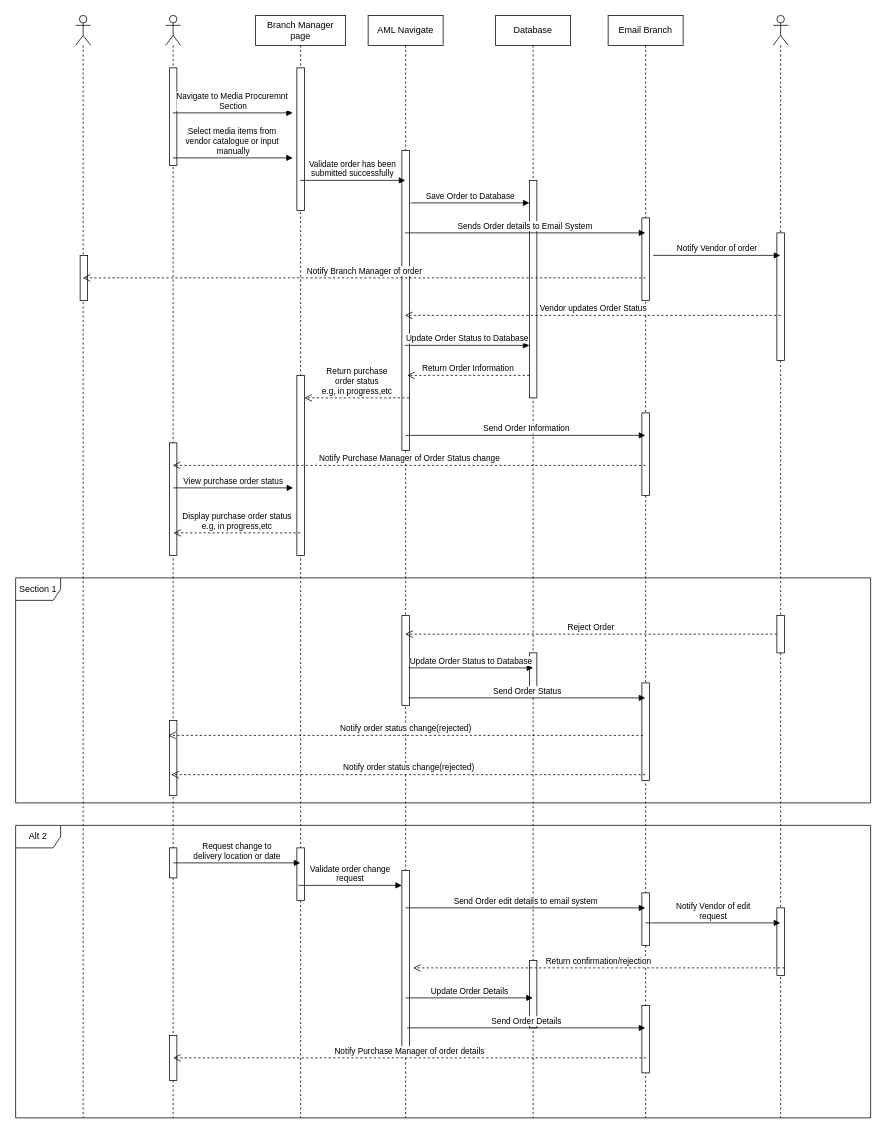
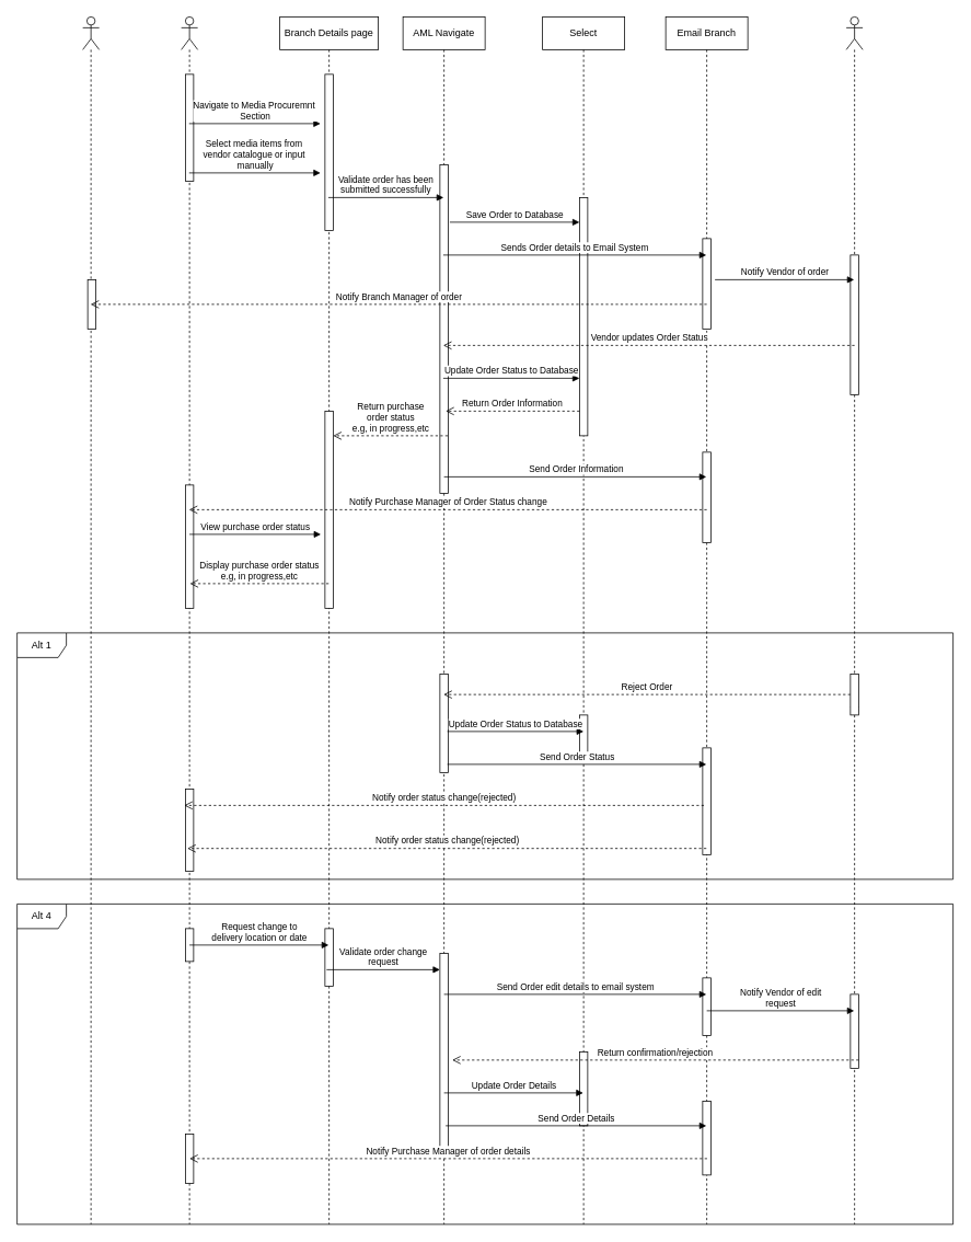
  <mxCell id="0" />
  <mxCell id="1" parent="0" />
  <mxCell id="2" value="" style="shape=umlLifeline;perimeter=lifelinePerimeter;whiteSpace=wrap;html=1;container=1;dropTarget=0;collapsible=0;recursiveResize=0;outlineConnect=0;portConstraint=eastwest;newEdgeStyle={&quot;curved&quot;:0,&quot;rounded&quot;:0};participant=umlActor;" parent="1" vertex="1"><mxGeometry x="100" y="20" width="20" height="1470" as="geometry" /></mxCell>
  <mxCell id="3" value="" style="html=1;points=[[0,0,0,0,5],[0,1,0,0,-5],[1,0,0,0,5],[1,1,0,0,-5]];perimeter=orthogonalPerimeter;outlineConnect=0;targetShapes=umlLifeline;portConstraint=eastwest;newEdgeStyle={&quot;curved&quot;:0,&quot;rounded&quot;:0};" parent="2" vertex="1"><mxGeometry x="6" y="320" width="10" height="60" as="geometry" /></mxCell>
  <mxCell id="4" value="" style="shape=umlLifeline;perimeter=lifelinePerimeter;whiteSpace=wrap;html=1;container=1;dropTarget=0;collapsible=0;recursiveResize=0;outlineConnect=0;portConstraint=eastwest;newEdgeStyle={&quot;curved&quot;:0,&quot;rounded&quot;:0};participant=umlActor;" parent="1" vertex="1"><mxGeometry x="220" y="20" width="20" height="1470" as="geometry" /></mxCell>
  <mxCell id="5" value="" style="html=1;points=[[0,0,0,0,5],[0,1,0,0,-5],[1,0,0,0,5],[1,1,0,0,-5]];perimeter=orthogonalPerimeter;outlineConnect=0;targetShapes=umlLifeline;portConstraint=eastwest;newEdgeStyle={&quot;curved&quot;:0,&quot;rounded&quot;:0};" parent="4" vertex="1"><mxGeometry x="5" y="70" width="10" height="130" as="geometry" /></mxCell>
  <mxCell id="6" value="" style="html=1;points=[[0,0,0,0,5],[0,1,0,0,-5],[1,0,0,0,5],[1,1,0,0,-5]];perimeter=orthogonalPerimeter;outlineConnect=0;targetShapes=umlLifeline;portConstraint=eastwest;newEdgeStyle={&quot;curved&quot;:0,&quot;rounded&quot;:0};" parent="4" vertex="1"><mxGeometry x="5" y="570" width="10" height="150" as="geometry" /></mxCell>
  <mxCell id="7" value="" style="html=1;points=[[0,0,0,0,5],[0,1,0,0,-5],[1,0,0,0,5],[1,1,0,0,-5]];perimeter=orthogonalPerimeter;outlineConnect=0;targetShapes=umlLifeline;portConstraint=eastwest;newEdgeStyle={&quot;curved&quot;:0,&quot;rounded&quot;:0};" parent="4" vertex="1"><mxGeometry x="5" y="940" width="10" height="100" as="geometry" /></mxCell>
  <mxCell id="8" value="" style="html=1;points=[[0,0,0,0,5],[0,1,0,0,-5],[1,0,0,0,5],[1,1,0,0,-5]];perimeter=orthogonalPerimeter;outlineConnect=0;targetShapes=umlLifeline;portConstraint=eastwest;newEdgeStyle={&quot;curved&quot;:0,&quot;rounded&quot;:0};" parent="4" vertex="1"><mxGeometry x="5" y="1110" width="10" height="40" as="geometry" /></mxCell>
  <mxCell id="9" value="" style="html=1;points=[[0,0,0,0,5],[0,1,0,0,-5],[1,0,0,0,5],[1,1,0,0,-5]];perimeter=orthogonalPerimeter;outlineConnect=0;targetShapes=umlLifeline;portConstraint=eastwest;newEdgeStyle={&quot;curved&quot;:0,&quot;rounded&quot;:0};" parent="4" vertex="1"><mxGeometry x="5" y="1360" width="10" height="60" as="geometry" /></mxCell>
- <mxCell id="10" value="Branch Manager page" style="shape=umlLifeline;perimeter=lifelinePerimeter;whiteSpace=wrap;html=1;container=1;dropTarget=0;collapsible=0;recursiveResize=0;outlineConnect=0;portConstraint=eastwest;newEdgeStyle={&quot;curved&quot;:0,&quot;rounded&quot;:0};" parent="1" vertex="1"><mxGeometry x="340" y="20" width="120" height="1470" as="geometry" /></mxCell>
+ <mxCell id="10" value="Branch Details page" style="shape=umlLifeline;perimeter=lifelinePerimeter;whiteSpace=wrap;html=1;container=1;dropTarget=0;collapsible=0;recursiveResize=0;outlineConnect=0;portConstraint=eastwest;newEdgeStyle={&quot;curved&quot;:0,&quot;rounded&quot;:0};" parent="1" vertex="1"><mxGeometry x="340" y="20" width="120" height="1470" as="geometry" /></mxCell>
  <mxCell id="11" value="" style="html=1;points=[[0,0,0,0,5],[0,1,0,0,-5],[1,0,0,0,5],[1,1,0,0,-5]];perimeter=orthogonalPerimeter;outlineConnect=0;targetShapes=umlLifeline;portConstraint=eastwest;newEdgeStyle={&quot;curved&quot;:0,&quot;rounded&quot;:0};" parent="10" vertex="1"><mxGeometry x="55" y="480" width="10" height="240" as="geometry" /></mxCell>
  <mxCell id="12" value="" style="html=1;points=[[0,0,0,0,5],[0,1,0,0,-5],[1,0,0,0,5],[1,1,0,0,-5]];perimeter=orthogonalPerimeter;outlineConnect=0;targetShapes=umlLifeline;portConstraint=eastwest;newEdgeStyle={&quot;curved&quot;:0,&quot;rounded&quot;:0};" parent="10" vertex="1"><mxGeometry x="55" y="70" width="10" height="190" as="geometry" /></mxCell>
  <mxCell id="13" value="" style="html=1;points=[[0,0,0,0,5],[0,1,0,0,-5],[1,0,0,0,5],[1,1,0,0,-5]];perimeter=orthogonalPerimeter;outlineConnect=0;targetShapes=umlLifeline;portConstraint=eastwest;newEdgeStyle={&quot;curved&quot;:0,&quot;rounded&quot;:0};" parent="10" vertex="1"><mxGeometry x="55" y="1110" width="10" height="70" as="geometry" /></mxCell>
  <mxCell id="14" value="" style="shape=umlLifeline;perimeter=lifelinePerimeter;whiteSpace=wrap;html=1;container=1;dropTarget=0;collapsible=0;recursiveResize=0;outlineConnect=0;portConstraint=eastwest;newEdgeStyle={&quot;curved&quot;:0,&quot;rounded&quot;:0};participant=umlActor;" parent="1" vertex="1"><mxGeometry x="1030" y="20" width="20" height="1470" as="geometry" /></mxCell>
  <mxCell id="15" value="" style="html=1;points=[[0,0,0,0,5],[0,1,0,0,-5],[1,0,0,0,5],[1,1,0,0,-5]];perimeter=orthogonalPerimeter;outlineConnect=0;targetShapes=umlLifeline;portConstraint=eastwest;newEdgeStyle={&quot;curved&quot;:0,&quot;rounded&quot;:0};" parent="14" vertex="1"><mxGeometry x="5" y="290" width="10" height="170" as="geometry" /></mxCell>
  <mxCell id="16" value="" style="html=1;points=[[0,0,0,0,5],[0,1,0,0,-5],[1,0,0,0,5],[1,1,0,0,-5]];perimeter=orthogonalPerimeter;outlineConnect=0;targetShapes=umlLifeline;portConstraint=eastwest;newEdgeStyle={&quot;curved&quot;:0,&quot;rounded&quot;:0};" parent="14" vertex="1"><mxGeometry x="5" y="1190" width="10" height="90" as="geometry" /></mxCell>
  <mxCell id="17" value="Navigate to Media Procuremnt&amp;nbsp;&lt;div&gt;Section&lt;/div&gt;" style="html=1;verticalAlign=bottom;endArrow=block;curved=0;rounded=0;" parent="1" edge="1"><mxGeometry width="80" relative="1" as="geometry"><mxPoint x="229.5" y="150" as="sourcePoint" /><mxPoint x="389.5" y="150" as="targetPoint" /></mxGeometry></mxCell>
  <mxCell id="18" value="Select media items from&amp;nbsp;&lt;div&gt;vendor catalogue or input&amp;nbsp;&lt;/div&gt;&lt;div&gt;manually&lt;/div&gt;" style="html=1;verticalAlign=bottom;endArrow=block;curved=0;rounded=0;" parent="1" edge="1"><mxGeometry width="80" relative="1" as="geometry"><mxPoint x="229.5" y="210" as="sourcePoint" /><mxPoint x="389.5" y="210" as="targetPoint" /></mxGeometry></mxCell>
  <mxCell id="19" value="Notify Vendor of order" style="html=1;verticalAlign=bottom;endArrow=block;curved=0;rounded=0;" parent="1" target="14" edge="1"><mxGeometry width="80" relative="1" as="geometry"><mxPoint x="870.001" y="340" as="sourcePoint" /><mxPoint x="1010" y="360" as="targetPoint" /></mxGeometry></mxCell>
  <mxCell id="20" value="View purchase order status" style="html=1;verticalAlign=bottom;endArrow=block;curved=0;rounded=0;" parent="1" edge="1"><mxGeometry x="0.006" width="80" relative="1" as="geometry"><mxPoint x="230" y="650" as="sourcePoint" /><mxPoint x="390" y="650" as="targetPoint" /><mxPoint as="offset" /></mxGeometry></mxCell>
  <mxCell id="21" value="AML Navigate" style="shape=umlLifeline;perimeter=lifelinePerimeter;whiteSpace=wrap;html=1;container=1;dropTarget=0;collapsible=0;recursiveResize=0;outlineConnect=0;portConstraint=eastwest;newEdgeStyle={&quot;curved&quot;:0,&quot;rounded&quot;:0};" parent="1" vertex="1"><mxGeometry x="490" y="20" width="100" height="1470" as="geometry" /></mxCell>
  <mxCell id="22" value="" style="html=1;points=[[0,0,0,0,5],[0,1,0,0,-5],[1,0,0,0,5],[1,1,0,0,-5]];perimeter=orthogonalPerimeter;outlineConnect=0;targetShapes=umlLifeline;portConstraint=eastwest;newEdgeStyle={&quot;curved&quot;:0,&quot;rounded&quot;:0};" parent="21" vertex="1"><mxGeometry x="45" y="180" width="10" height="400" as="geometry" /></mxCell>
  <mxCell id="23" value="" style="html=1;points=[[0,0,0,0,5],[0,1,0,0,-5],[1,0,0,0,5],[1,1,0,0,-5]];perimeter=orthogonalPerimeter;outlineConnect=0;targetShapes=umlLifeline;portConstraint=eastwest;newEdgeStyle={&quot;curved&quot;:0,&quot;rounded&quot;:0};" parent="21" vertex="1"><mxGeometry x="45" y="800" width="10" height="120" as="geometry" /></mxCell>
  <mxCell id="24" value="" style="html=1;points=[[0,0,0,0,5],[0,1,0,0,-5],[1,0,0,0,5],[1,1,0,0,-5]];perimeter=orthogonalPerimeter;outlineConnect=0;targetShapes=umlLifeline;portConstraint=eastwest;newEdgeStyle={&quot;curved&quot;:0,&quot;rounded&quot;:0};" parent="21" vertex="1"><mxGeometry x="45" y="1140" width="10" height="240" as="geometry" /></mxCell>
  <mxCell id="25" value="Save Order to Database" style="html=1;verticalAlign=bottom;endArrow=block;curved=0;rounded=0;" parent="1" target="27" edge="1"><mxGeometry width="80" relative="1" as="geometry"><mxPoint x="547" y="270" as="sourcePoint" /><mxPoint x="697" y="270" as="targetPoint" /></mxGeometry></mxCell>
- <mxCell id="26" value="Database" style="shape=umlLifeline;perimeter=lifelinePerimeter;whiteSpace=wrap;html=1;container=1;dropTarget=0;collapsible=0;recursiveResize=0;outlineConnect=0;portConstraint=eastwest;newEdgeStyle={&quot;curved&quot;:0,&quot;rounded&quot;:0};" parent="1" vertex="1"><mxGeometry x="660" y="20" width="100" height="1470" as="geometry" /></mxCell>
+ <mxCell id="26" value="Select" style="shape=umlLifeline;perimeter=lifelinePerimeter;whiteSpace=wrap;html=1;container=1;dropTarget=0;collapsible=0;recursiveResize=0;outlineConnect=0;portConstraint=eastwest;newEdgeStyle={&quot;curved&quot;:0,&quot;rounded&quot;:0};" parent="1" vertex="1"><mxGeometry x="660" y="20" width="100" height="1470" as="geometry" /></mxCell>
  <mxCell id="27" value="" style="html=1;points=[[0,0,0,0,5],[0,1,0,0,-5],[1,0,0,0,5],[1,1,0,0,-5]];perimeter=orthogonalPerimeter;outlineConnect=0;targetShapes=umlLifeline;portConstraint=eastwest;newEdgeStyle={&quot;curved&quot;:0,&quot;rounded&quot;:0};" parent="26" vertex="1"><mxGeometry x="45" y="220" width="10" height="290" as="geometry" /></mxCell>
  <mxCell id="28" value="" style="html=1;points=[[0,0,0,0,5],[0,1,0,0,-5],[1,0,0,0,5],[1,1,0,0,-5]];perimeter=orthogonalPerimeter;outlineConnect=0;targetShapes=umlLifeline;portConstraint=eastwest;newEdgeStyle={&quot;curved&quot;:0,&quot;rounded&quot;:0};" parent="26" vertex="1"><mxGeometry x="45" y="850" width="10" height="50" as="geometry" /></mxCell>
  <mxCell id="29" value="" style="html=1;points=[[0,0,0,0,5],[0,1,0,0,-5],[1,0,0,0,5],[1,1,0,0,-5]];perimeter=orthogonalPerimeter;outlineConnect=0;targetShapes=umlLifeline;portConstraint=eastwest;newEdgeStyle={&quot;curved&quot;:0,&quot;rounded&quot;:0};" parent="26" vertex="1"><mxGeometry x="45" y="1260" width="10" height="90" as="geometry" /></mxCell>
  <mxCell id="30" value="Email Branch" style="shape=umlLifeline;perimeter=lifelinePerimeter;whiteSpace=wrap;html=1;container=1;dropTarget=0;collapsible=0;recursiveResize=0;outlineConnect=0;portConstraint=eastwest;newEdgeStyle={&quot;curved&quot;:0,&quot;rounded&quot;:0};" parent="1" vertex="1"><mxGeometry x="810" y="20" width="100" height="1470" as="geometry" /></mxCell>
  <mxCell id="31" value="" style="html=1;points=[[0,0,0,0,5],[0,1,0,0,-5],[1,0,0,0,5],[1,1,0,0,-5]];perimeter=orthogonalPerimeter;outlineConnect=0;targetShapes=umlLifeline;portConstraint=eastwest;newEdgeStyle={&quot;curved&quot;:0,&quot;rounded&quot;:0};" parent="30" vertex="1"><mxGeometry x="45" y="270" width="10" height="110" as="geometry" /></mxCell>
  <mxCell id="32" value="" style="html=1;points=[[0,0,0,0,5],[0,1,0,0,-5],[1,0,0,0,5],[1,1,0,0,-5]];perimeter=orthogonalPerimeter;outlineConnect=0;targetShapes=umlLifeline;portConstraint=eastwest;newEdgeStyle={&quot;curved&quot;:0,&quot;rounded&quot;:0};" parent="30" vertex="1"><mxGeometry x="45" y="530" width="10" height="110" as="geometry" /></mxCell>
  <mxCell id="33" value="" style="html=1;points=[[0,0,0,0,5],[0,1,0,0,-5],[1,0,0,0,5],[1,1,0,0,-5]];perimeter=orthogonalPerimeter;outlineConnect=0;targetShapes=umlLifeline;portConstraint=eastwest;newEdgeStyle={&quot;curved&quot;:0,&quot;rounded&quot;:0};" parent="30" vertex="1"><mxGeometry x="45" y="890" width="10" height="130" as="geometry" /></mxCell>
  <mxCell id="34" value="" style="html=1;points=[[0,0,0,0,5],[0,1,0,0,-5],[1,0,0,0,5],[1,1,0,0,-5]];perimeter=orthogonalPerimeter;outlineConnect=0;targetShapes=umlLifeline;portConstraint=eastwest;newEdgeStyle={&quot;curved&quot;:0,&quot;rounded&quot;:0};" parent="30" vertex="1"><mxGeometry x="45" y="1170" width="10" height="70" as="geometry" /></mxCell>
  <mxCell id="35" value="" style="html=1;points=[[0,0,0,0,5],[0,1,0,0,-5],[1,0,0,0,5],[1,1,0,0,-5]];perimeter=orthogonalPerimeter;outlineConnect=0;targetShapes=umlLifeline;portConstraint=eastwest;newEdgeStyle={&quot;curved&quot;:0,&quot;rounded&quot;:0};" parent="30" vertex="1"><mxGeometry x="45" y="1320" width="10" height="90" as="geometry" /></mxCell>
  <mxCell id="36" value="Validate order has been&lt;br&gt;submitted successfully" style="html=1;verticalAlign=bottom;endArrow=block;curved=0;rounded=0;" parent="1" edge="1"><mxGeometry width="80" relative="1" as="geometry"><mxPoint x="399.071" y="240" as="sourcePoint" /><mxPoint x="539.5" y="240" as="targetPoint" /></mxGeometry></mxCell>
  <mxCell id="37" value="Sends Order details to Email System" style="html=1;verticalAlign=bottom;endArrow=block;curved=0;rounded=0;" parent="1" target="30" edge="1"><mxGeometry width="80" relative="1" as="geometry"><mxPoint x="539" y="310" as="sourcePoint" /><mxPoint x="697" y="310" as="targetPoint" /></mxGeometry></mxCell>
  <mxCell id="38" value="Notify Branch Manager of order" style="html=1;verticalAlign=bottom;endArrow=open;dashed=1;endSize=8;curved=0;rounded=0;" parent="1" target="2" edge="1"><mxGeometry relative="1" as="geometry"><mxPoint x="860" y="370" as="sourcePoint" /><mxPoint x="780" y="370" as="targetPoint" /></mxGeometry></mxCell>
  <mxCell id="39" value="Display purchase order status&lt;div&gt;e.g, in progress,etc&lt;/div&gt;" style="html=1;verticalAlign=bottom;endArrow=open;dashed=1;endSize=8;curved=0;rounded=0;" parent="1" source="10" edge="1"><mxGeometry relative="1" as="geometry"><mxPoint x="385" y="710" as="sourcePoint" /><mxPoint x="230.5" y="710" as="targetPoint" /></mxGeometry></mxCell>
  <mxCell id="40" value="Vendor updates Order Status" style="html=1;verticalAlign=bottom;endArrow=open;dashed=1;endSize=8;curved=0;rounded=0;" parent="1" edge="1"><mxGeometry relative="1" as="geometry"><mxPoint x="1040" y="420" as="sourcePoint" /><mxPoint x="539.071" y="420" as="targetPoint" /></mxGeometry></mxCell>
  <mxCell id="41" value="Update Order Status to Database" style="html=1;verticalAlign=bottom;endArrow=block;curved=0;rounded=0;" parent="1" target="27" edge="1"><mxGeometry width="80" relative="1" as="geometry"><mxPoint x="539" y="460" as="sourcePoint" /><mxPoint x="697" y="460" as="targetPoint" /></mxGeometry></mxCell>
  <mxCell id="42" value="Return purchase&lt;div&gt;order status&lt;div&gt;e.g, in progress,etc&lt;/div&gt;&lt;/div&gt;" style="html=1;verticalAlign=bottom;endArrow=open;dashed=1;endSize=8;curved=0;rounded=0;" parent="1" target="11" edge="1"><mxGeometry relative="1" as="geometry"><mxPoint x="544.5" y="530" as="sourcePoint" /><mxPoint x="390" y="530" as="targetPoint" /></mxGeometry></mxCell>
  <mxCell id="43" value="Return Order Information" style="html=1;verticalAlign=bottom;endArrow=open;dashed=1;endSize=8;curved=0;rounded=0;" parent="1" source="27" edge="1"><mxGeometry relative="1" as="geometry"><mxPoint x="696.5" y="500" as="sourcePoint" /><mxPoint x="542" y="500" as="targetPoint" /></mxGeometry></mxCell>
  <mxCell id="44" value="Send Order Information" style="html=1;verticalAlign=bottom;endArrow=block;curved=0;rounded=0;" parent="1" target="30" edge="1"><mxGeometry x="0.006" width="80" relative="1" as="geometry"><mxPoint x="540" y="580" as="sourcePoint" /><mxPoint x="550" y="580" as="targetPoint" /><mxPoint as="offset" /></mxGeometry></mxCell>
  <mxCell id="45" value="Notify Purchase Manager of Order Status change" style="html=1;verticalAlign=bottom;endArrow=open;dashed=1;endSize=8;curved=0;rounded=0;" parent="1" target="4" edge="1"><mxGeometry relative="1" as="geometry"><mxPoint x="860" y="620" as="sourcePoint" /><mxPoint x="780" y="620" as="targetPoint" /></mxGeometry></mxCell>
  <mxCell id="46" value="Reject Order" style="html=1;verticalAlign=bottom;endArrow=open;dashed=1;endSize=8;curved=0;rounded=0;" parent="1" source="49" target="21" edge="1"><mxGeometry relative="1" as="geometry"><mxPoint x="1040" y="850" as="sourcePoint" /><mxPoint x="960" y="850" as="targetPoint" /></mxGeometry></mxCell>
  <mxCell id="47" value="Update Order Status to Database" style="html=1;verticalAlign=bottom;endArrow=block;curved=0;rounded=0;" parent="1" edge="1"><mxGeometry width="80" relative="1" as="geometry"><mxPoint x="544" y="890" as="sourcePoint" /><mxPoint x="710" y="890" as="targetPoint" /></mxGeometry></mxCell>
  <mxCell id="48" value="" style="html=1;verticalAlign=bottom;endArrow=open;dashed=1;endSize=8;curved=0;rounded=0;" parent="1" target="49" edge="1"><mxGeometry relative="1" as="geometry"><mxPoint x="1040" y="850" as="sourcePoint" /><mxPoint x="539" y="850" as="targetPoint" /></mxGeometry></mxCell>
  <mxCell id="49" value="" style="html=1;points=[[0,0,0,0,5],[0,1,0,0,-5],[1,0,0,0,5],[1,1,0,0,-5]];perimeter=orthogonalPerimeter;outlineConnect=0;targetShapes=umlLifeline;portConstraint=eastwest;newEdgeStyle={&quot;curved&quot;:0,&quot;rounded&quot;:0};" parent="1" vertex="1"><mxGeometry x="1035" y="820" width="10" height="50" as="geometry" /></mxCell>
  <mxCell id="50" value="Send Order Status" style="html=1;verticalAlign=bottom;endArrow=block;curved=0;rounded=0;" parent="1" target="30" edge="1"><mxGeometry width="80" relative="1" as="geometry"><mxPoint x="544" y="930" as="sourcePoint" /><mxPoint x="710" y="930" as="targetPoint" /></mxGeometry></mxCell>
  <mxCell id="51" value="Request change to&lt;div&gt;delivery location or date&lt;/div&gt;" style="html=1;verticalAlign=bottom;endArrow=block;curved=0;rounded=0;" parent="1" target="10" edge="1"><mxGeometry width="80" relative="1" as="geometry"><mxPoint x="230" y="1150" as="sourcePoint" /><mxPoint x="310" y="1100" as="targetPoint" /></mxGeometry></mxCell>
  <mxCell id="52" value="Validate order change&lt;div&gt;request&lt;/div&gt;" style="html=1;verticalAlign=bottom;endArrow=block;curved=0;rounded=0;" parent="1" target="24" edge="1"><mxGeometry width="80" relative="1" as="geometry"><mxPoint x="397" y="1180" as="sourcePoint" /><mxPoint x="530" y="1180" as="targetPoint" /><mxPoint as="offset" /></mxGeometry></mxCell>
  <mxCell id="53" value="Notify order status change(rejected)" style="html=1;verticalAlign=bottom;endArrow=open;dashed=1;endSize=8;curved=0;rounded=0;entryX=0.244;entryY=0.724;entryDx=0;entryDy=0;entryPerimeter=0;" parent="1" source="30" target="7" edge="1"><mxGeometry relative="1" as="geometry"><mxPoint x="840" y="1000" as="sourcePoint" /><mxPoint x="760" y="1000" as="targetPoint" /></mxGeometry></mxCell>
  <mxCell id="54" value="Notify order status change(rejected)" style="html=1;verticalAlign=bottom;endArrow=open;dashed=1;endSize=8;curved=0;rounded=0;entryX=0.244;entryY=0.724;entryDx=0;entryDy=0;entryPerimeter=0;" parent="1" edge="1"><mxGeometry relative="1" as="geometry"><mxPoint x="856.5" y="980" as="sourcePoint" /><mxPoint x="223.5" y="980" as="targetPoint" /></mxGeometry></mxCell>
  <mxCell id="55" value="Send Order edit details to email system" style="html=1;verticalAlign=bottom;endArrow=block;curved=0;rounded=0;" parent="1" target="30" edge="1"><mxGeometry width="80" relative="1" as="geometry"><mxPoint x="540" y="1210" as="sourcePoint" /><mxPoint x="678" y="1210" as="targetPoint" /><mxPoint as="offset" /></mxGeometry></mxCell>
  <mxCell id="56" value="Notify Vendor of edit&lt;div&gt;request&lt;/div&gt;" style="html=1;verticalAlign=bottom;endArrow=block;curved=0;rounded=0;" parent="1" target="14" edge="1"><mxGeometry width="80" relative="1" as="geometry"><mxPoint x="860" y="1230" as="sourcePoint" /><mxPoint x="998" y="1230" as="targetPoint" /><mxPoint as="offset" /></mxGeometry></mxCell>
  <mxCell id="57" value="Return confirmation/rejection" style="html=1;verticalAlign=bottom;endArrow=open;dashed=1;endSize=8;curved=0;rounded=0;" parent="1" edge="1"><mxGeometry relative="1" as="geometry"><mxPoint x="1045" y="1290" as="sourcePoint" /><mxPoint x="550" y="1290" as="targetPoint" /></mxGeometry></mxCell>
  <mxCell id="58" value="Update Order Details" style="html=1;verticalAlign=bottom;endArrow=block;curved=0;rounded=0;" parent="1" target="26" edge="1"><mxGeometry width="80" relative="1" as="geometry"><mxPoint x="540" y="1330" as="sourcePoint" /><mxPoint x="678" y="1330" as="targetPoint" /><mxPoint as="offset" /></mxGeometry></mxCell>
  <mxCell id="59" value="Send Order Details" style="html=1;verticalAlign=bottom;endArrow=block;curved=0;rounded=0;" parent="1" target="30" edge="1"><mxGeometry width="80" relative="1" as="geometry"><mxPoint x="542" y="1370" as="sourcePoint" /><mxPoint x="712" y="1370" as="targetPoint" /><mxPoint as="offset" /></mxGeometry></mxCell>
  <mxCell id="60" value="Notify Purchase Manager of order details" style="html=1;verticalAlign=bottom;endArrow=open;dashed=1;endSize=8;curved=0;rounded=0;" parent="1" edge="1"><mxGeometry relative="1" as="geometry"><mxPoint x="860.43" y="1410" as="sourcePoint" /><mxPoint x="230.001" y="1410" as="targetPoint" /></mxGeometry></mxCell>
- <mxCell id="61" value="Section 1" style="shape=umlFrame;whiteSpace=wrap;html=1;pointerEvents=0;" vertex="1" parent="1"><mxGeometry x="20" y="770" width="1140" height="300" as="geometry" /></mxCell>
- <mxCell id="62" value="Alt 2" style="shape=umlFrame;whiteSpace=wrap;html=1;pointerEvents=0;" vertex="1" parent="1"><mxGeometry x="20" y="1100" width="1140" height="390" as="geometry" /></mxCell>
+ <mxCell id="61" value="Alt 1" style="shape=umlFrame;whiteSpace=wrap;html=1;pointerEvents=0;" vertex="1" parent="1"><mxGeometry x="20" y="770" width="1140" height="300" as="geometry" /></mxCell>
+ <mxCell id="62" value="Alt 4" style="shape=umlFrame;whiteSpace=wrap;html=1;pointerEvents=0;" vertex="1" parent="1"><mxGeometry x="20" y="1100" width="1140" height="390" as="geometry" /></mxCell>
